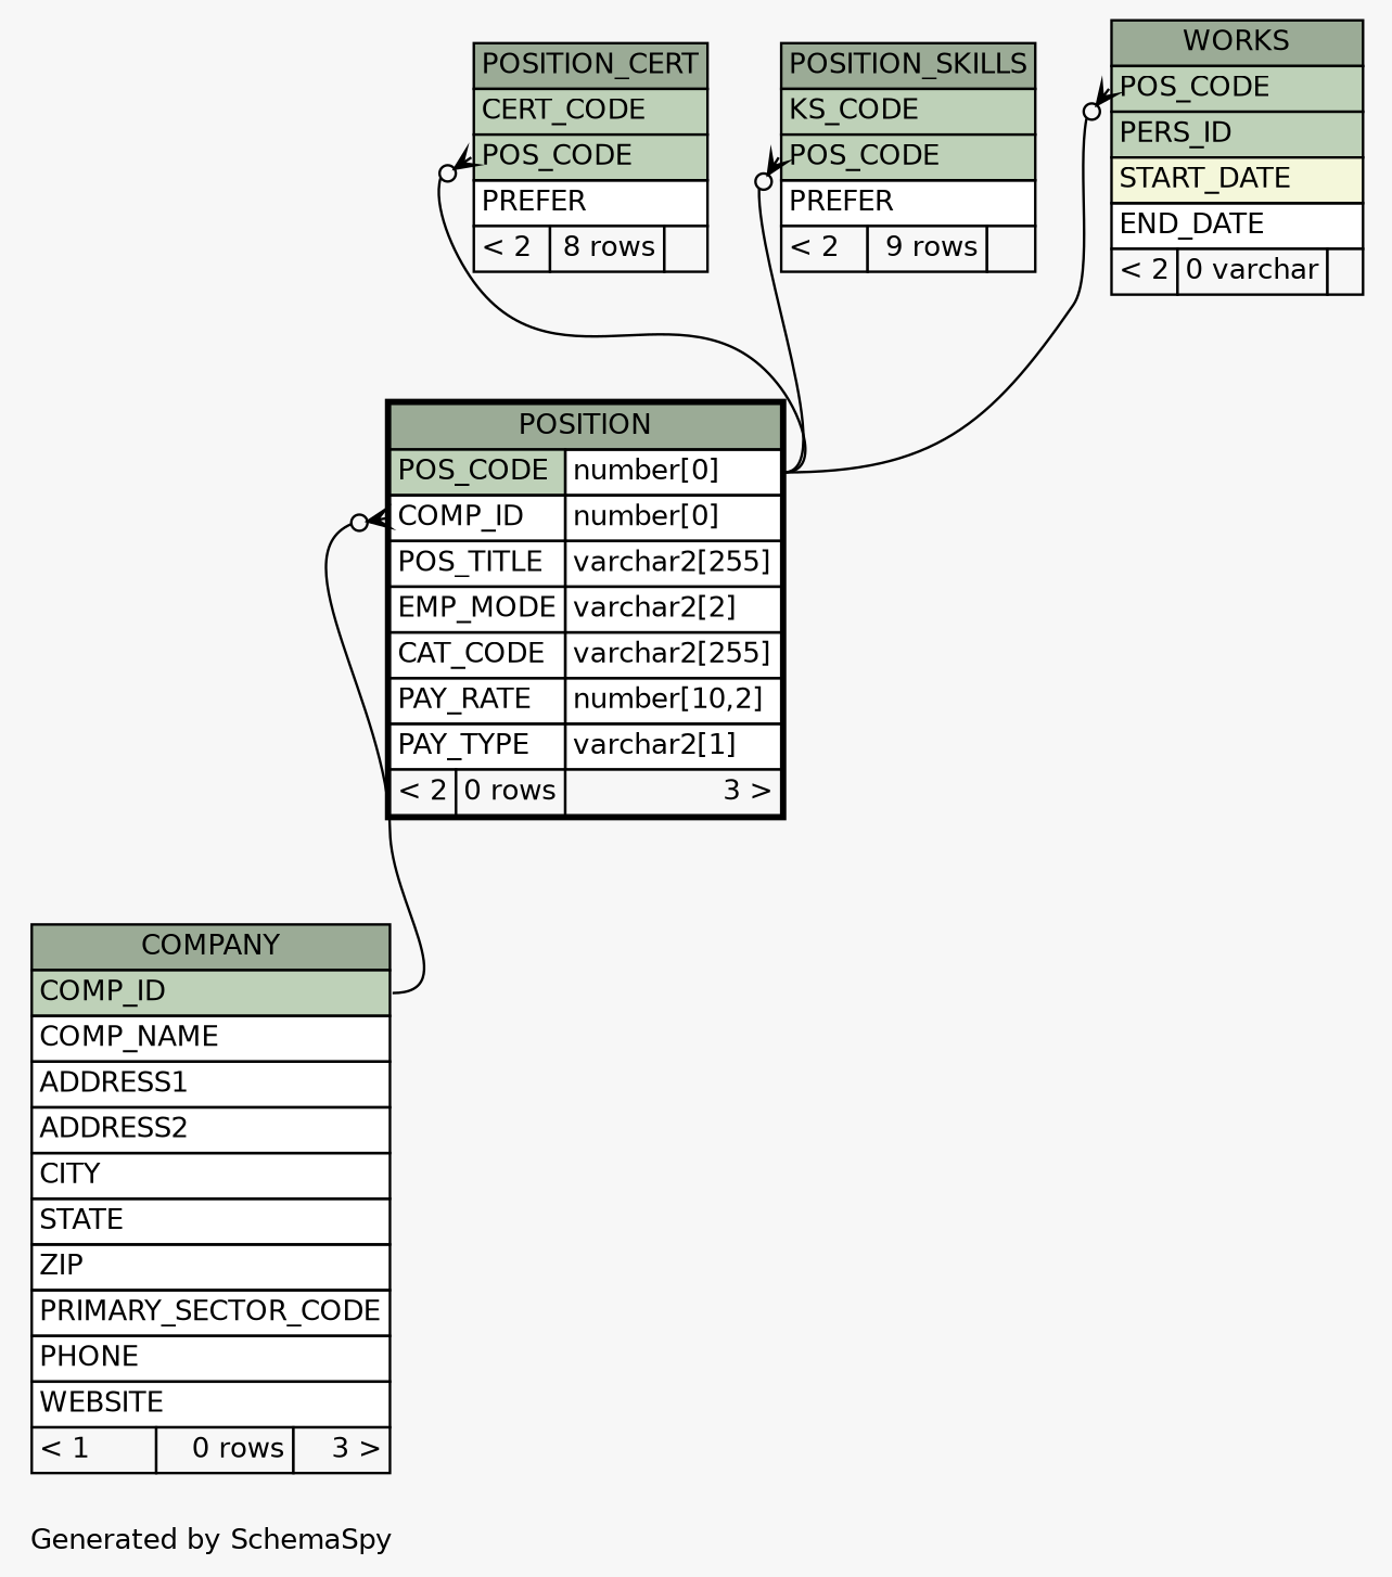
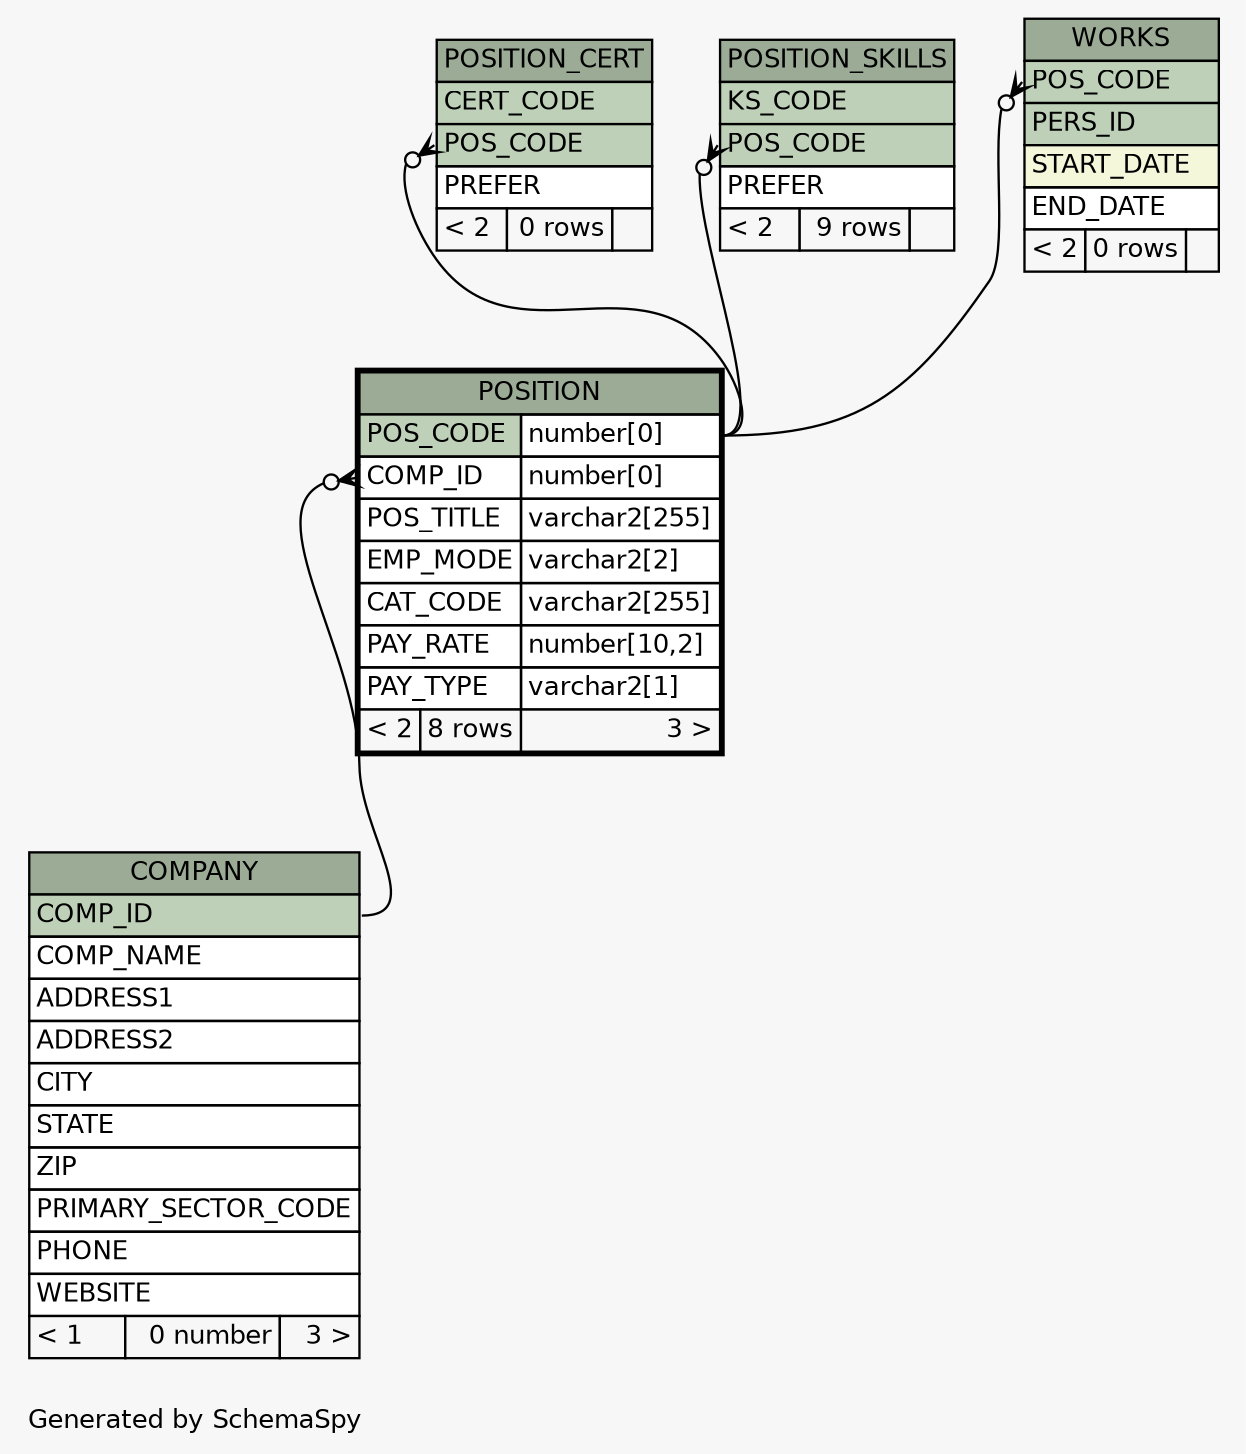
  digraph {
    bgcolor="#f7f7f7"
    fontname=Helvetica
    fontsize=11
    label="\nGenerated by SchemaSpy"
    labeljust=l
    nodesep=0.18
    rankdir=TB
    ranksep=0.46
    node [fontname=Helvetica fontsize=11 shape=plaintext]
    edge [arrowhead=none arrowsize=0.8 arrowtail=crowodot dir=back headport="POS_CODE.type:e" tailport="POS_CODE:w"]
-   n1 [label=<     <TABLE BORDER="2" CELLBORDER="1" CELLSPACING="0" BGCOLOR="#ffffff">       <TR><TD COLSPAN="3" BGCOLOR="#9bab96" ALIGN="CENTER">POSITION</TD></TR>       <TR><TD PORT="POS_CODE" COLSPAN="2" BGCOLOR="#bed1b8" ALIGN="LEFT">POS_CODE</TD><TD PORT="POS_CODE.type" ALIGN="LEFT">number[0]</TD></TR>       <TR><TD PORT="COMP_ID" COLSPAN="2" ALIGN="LEFT">COMP_ID</TD><TD PORT="COMP_ID.type" ALIGN="LEFT">number[0]</TD></TR>       <TR><TD PORT="POS_TITLE" COLSPAN="2" ALIGN="LEFT">POS_TITLE</TD><TD PORT="POS_TITLE.type" ALIGN="LEFT">varchar2[255]</TD></TR>       <TR><TD PORT="EMP_MODE" COLSPAN="2" ALIGN="LEFT">EMP_MODE</TD><TD PORT="EMP_MODE.type" ALIGN="LEFT">varchar2[2]</TD></TR>       <TR><TD PORT="CAT_CODE" COLSPAN="2" ALIGN="LEFT">CAT_CODE</TD><TD PORT="CAT_CODE.type" ALIGN="LEFT">varchar2[255]</TD></TR>       <TR><TD PORT="PAY_RATE" COLSPAN="2" ALIGN="LEFT">PAY_RATE</TD><TD PORT="PAY_RATE.type" ALIGN="LEFT">number[10,2]</TD></TR>       <TR><TD PORT="PAY_TYPE" COLSPAN="2" ALIGN="LEFT">PAY_TYPE</TD><TD PORT="PAY_TYPE.type" ALIGN="LEFT">varchar2[1]</TD></TR>       <TR><TD ALIGN="LEFT" BGCOLOR="#f7f7f7">&lt; 2</TD><TD ALIGN="RIGHT" BGCOLOR="#f7f7f7">0 rows</TD><TD ALIGN="RIGHT" BGCOLOR="#f7f7f7">3 &gt;</TD></TR>     </TABLE>>]
-   n2 [label=<     <TABLE BORDER="0" CELLBORDER="1" CELLSPACING="0" BGCOLOR="#ffffff">       <TR><TD COLSPAN="3" BGCOLOR="#9bab96" ALIGN="CENTER">COMPANY</TD></TR>       <TR><TD PORT="COMP_ID" COLSPAN="3" BGCOLOR="#bed1b8" ALIGN="LEFT">COMP_ID</TD></TR>       <TR><TD PORT="COMP_NAME" COLSPAN="3" ALIGN="LEFT">COMP_NAME</TD></TR>       <TR><TD PORT="ADDRESS1" COLSPAN="3" ALIGN="LEFT">ADDRESS1</TD></TR>       <TR><TD PORT="ADDRESS2" COLSPAN="3" ALIGN="LEFT">ADDRESS2</TD></TR>       <TR><TD PORT="CITY" COLSPAN="3" ALIGN="LEFT">CITY</TD></TR>       <TR><TD PORT="STATE" COLSPAN="3" ALIGN="LEFT">STATE</TD></TR>       <TR><TD PORT="ZIP" COLSPAN="3" ALIGN="LEFT">ZIP</TD></TR>       <TR><TD PORT="PRIMARY_SECTOR_CODE" COLSPAN="3" ALIGN="LEFT">PRIMARY_SECTOR_CODE</TD></TR>       <TR><TD PORT="PHONE" COLSPAN="3" ALIGN="LEFT">PHONE</TD></TR>       <TR><TD PORT="WEBSITE" COLSPAN="3" ALIGN="LEFT">WEBSITE</TD></TR>       <TR><TD ALIGN="LEFT" BGCOLOR="#f7f7f7">&lt; 1</TD><TD ALIGN="RIGHT" BGCOLOR="#f7f7f7">0 rows</TD><TD ALIGN="RIGHT" BGCOLOR="#f7f7f7">3 &gt;</TD></TR>     </TABLE>>]
-   n3 [label=<     <TABLE BORDER="0" CELLBORDER="1" CELLSPACING="0" BGCOLOR="#ffffff">       <TR><TD COLSPAN="3" BGCOLOR="#9bab96" ALIGN="CENTER">POSITION_CERT</TD></TR>       <TR><TD PORT="CERT_CODE" COLSPAN="3" BGCOLOR="#bed1b8" ALIGN="LEFT">CERT_CODE</TD></TR>       <TR><TD PORT="POS_CODE" COLSPAN="3" BGCOLOR="#bed1b8" ALIGN="LEFT">POS_CODE</TD></TR>       <TR><TD PORT="PREFER" COLSPAN="3" ALIGN="LEFT">PREFER</TD></TR>       <TR><TD ALIGN="LEFT" BGCOLOR="#f7f7f7">&lt; 2</TD><TD ALIGN="RIGHT" BGCOLOR="#f7f7f7">8 rows</TD><TD ALIGN="RIGHT" BGCOLOR="#f7f7f7">  </TD></TR>     </TABLE>>]
+   n1 [label=<     <TABLE BORDER="2" CELLBORDER="1" CELLSPACING="0" BGCOLOR="#ffffff">       <TR><TD COLSPAN="3" BGCOLOR="#9bab96" ALIGN="CENTER">POSITION</TD></TR>       <TR><TD PORT="POS_CODE" COLSPAN="2" BGCOLOR="#bed1b8" ALIGN="LEFT">POS_CODE</TD><TD PORT="POS_CODE.type" ALIGN="LEFT">number[0]</TD></TR>       <TR><TD PORT="COMP_ID" COLSPAN="2" ALIGN="LEFT">COMP_ID</TD><TD PORT="COMP_ID.type" ALIGN="LEFT">number[0]</TD></TR>       <TR><TD PORT="POS_TITLE" COLSPAN="2" ALIGN="LEFT">POS_TITLE</TD><TD PORT="POS_TITLE.type" ALIGN="LEFT">varchar2[255]</TD></TR>       <TR><TD PORT="EMP_MODE" COLSPAN="2" ALIGN="LEFT">EMP_MODE</TD><TD PORT="EMP_MODE.type" ALIGN="LEFT">varchar2[2]</TD></TR>       <TR><TD PORT="CAT_CODE" COLSPAN="2" ALIGN="LEFT">CAT_CODE</TD><TD PORT="CAT_CODE.type" ALIGN="LEFT">varchar2[255]</TD></TR>       <TR><TD PORT="PAY_RATE" COLSPAN="2" ALIGN="LEFT">PAY_RATE</TD><TD PORT="PAY_RATE.type" ALIGN="LEFT">number[10,2]</TD></TR>       <TR><TD PORT="PAY_TYPE" COLSPAN="2" ALIGN="LEFT">PAY_TYPE</TD><TD PORT="PAY_TYPE.type" ALIGN="LEFT">varchar2[1]</TD></TR>       <TR><TD ALIGN="LEFT" BGCOLOR="#f7f7f7">&lt; 2</TD><TD ALIGN="RIGHT" BGCOLOR="#f7f7f7">8 rows</TD><TD ALIGN="RIGHT" BGCOLOR="#f7f7f7">3 &gt;</TD></TR>     </TABLE>>]
+   n2 [label=<     <TABLE BORDER="0" CELLBORDER="1" CELLSPACING="0" BGCOLOR="#ffffff">       <TR><TD COLSPAN="3" BGCOLOR="#9bab96" ALIGN="CENTER">COMPANY</TD></TR>       <TR><TD PORT="COMP_ID" COLSPAN="3" BGCOLOR="#bed1b8" ALIGN="LEFT">COMP_ID</TD></TR>       <TR><TD PORT="COMP_NAME" COLSPAN="3" ALIGN="LEFT">COMP_NAME</TD></TR>       <TR><TD PORT="ADDRESS1" COLSPAN="3" ALIGN="LEFT">ADDRESS1</TD></TR>       <TR><TD PORT="ADDRESS2" COLSPAN="3" ALIGN="LEFT">ADDRESS2</TD></TR>       <TR><TD PORT="CITY" COLSPAN="3" ALIGN="LEFT">CITY</TD></TR>       <TR><TD PORT="STATE" COLSPAN="3" ALIGN="LEFT">STATE</TD></TR>       <TR><TD PORT="ZIP" COLSPAN="3" ALIGN="LEFT">ZIP</TD></TR>       <TR><TD PORT="PRIMARY_SECTOR_CODE" COLSPAN="3" ALIGN="LEFT">PRIMARY_SECTOR_CODE</TD></TR>       <TR><TD PORT="PHONE" COLSPAN="3" ALIGN="LEFT">PHONE</TD></TR>       <TR><TD PORT="WEBSITE" COLSPAN="3" ALIGN="LEFT">WEBSITE</TD></TR>       <TR><TD ALIGN="LEFT" BGCOLOR="#f7f7f7">&lt; 1</TD><TD ALIGN="RIGHT" BGCOLOR="#f7f7f7">0 number</TD><TD ALIGN="RIGHT" BGCOLOR="#f7f7f7">3 &gt;</TD></TR>     </TABLE>>]
+   n3 [label=<     <TABLE BORDER="0" CELLBORDER="1" CELLSPACING="0" BGCOLOR="#ffffff">       <TR><TD COLSPAN="3" BGCOLOR="#9bab96" ALIGN="CENTER">POSITION_CERT</TD></TR>       <TR><TD PORT="CERT_CODE" COLSPAN="3" BGCOLOR="#bed1b8" ALIGN="LEFT">CERT_CODE</TD></TR>       <TR><TD PORT="POS_CODE" COLSPAN="3" BGCOLOR="#bed1b8" ALIGN="LEFT">POS_CODE</TD></TR>       <TR><TD PORT="PREFER" COLSPAN="3" ALIGN="LEFT">PREFER</TD></TR>       <TR><TD ALIGN="LEFT" BGCOLOR="#f7f7f7">&lt; 2</TD><TD ALIGN="RIGHT" BGCOLOR="#f7f7f7">0 rows</TD><TD ALIGN="RIGHT" BGCOLOR="#f7f7f7">  </TD></TR>     </TABLE>>]
    n4 [label=<     <TABLE BORDER="0" CELLBORDER="1" CELLSPACING="0" BGCOLOR="#ffffff">       <TR><TD COLSPAN="3" BGCOLOR="#9bab96" ALIGN="CENTER">POSITION_SKILLS</TD></TR>       <TR><TD PORT="KS_CODE" COLSPAN="3" BGCOLOR="#bed1b8" ALIGN="LEFT">KS_CODE</TD></TR>       <TR><TD PORT="POS_CODE" COLSPAN="3" BGCOLOR="#bed1b8" ALIGN="LEFT">POS_CODE</TD></TR>       <TR><TD PORT="PREFER" COLSPAN="3" ALIGN="LEFT">PREFER</TD></TR>       <TR><TD ALIGN="LEFT" BGCOLOR="#f7f7f7">&lt; 2</TD><TD ALIGN="RIGHT" BGCOLOR="#f7f7f7">9 rows</TD><TD ALIGN="RIGHT" BGCOLOR="#f7f7f7">  </TD></TR>     </TABLE>>]
-   n5 [label=<     <TABLE BORDER="0" CELLBORDER="1" CELLSPACING="0" BGCOLOR="#ffffff">       <TR><TD COLSPAN="3" BGCOLOR="#9bab96" ALIGN="CENTER">WORKS</TD></TR>       <TR><TD PORT="POS_CODE" COLSPAN="3" BGCOLOR="#bed1b8" ALIGN="LEFT">POS_CODE</TD></TR>       <TR><TD PORT="PERS_ID" COLSPAN="3" BGCOLOR="#bed1b8" ALIGN="LEFT">PERS_ID</TD></TR>       <TR><TD PORT="START_DATE" COLSPAN="3" BGCOLOR="#f4f7da" ALIGN="LEFT">START_DATE</TD></TR>       <TR><TD PORT="END_DATE" COLSPAN="3" ALIGN="LEFT">END_DATE</TD></TR>       <TR><TD ALIGN="LEFT" BGCOLOR="#f7f7f7">&lt; 2</TD><TD ALIGN="RIGHT" BGCOLOR="#f7f7f7">0 varchar</TD><TD ALIGN="RIGHT" BGCOLOR="#f7f7f7">  </TD></TR>     </TABLE>>]
+   n5 [label=<     <TABLE BORDER="0" CELLBORDER="1" CELLSPACING="0" BGCOLOR="#ffffff">       <TR><TD COLSPAN="3" BGCOLOR="#9bab96" ALIGN="CENTER">WORKS</TD></TR>       <TR><TD PORT="POS_CODE" COLSPAN="3" BGCOLOR="#bed1b8" ALIGN="LEFT">POS_CODE</TD></TR>       <TR><TD PORT="PERS_ID" COLSPAN="3" BGCOLOR="#bed1b8" ALIGN="LEFT">PERS_ID</TD></TR>       <TR><TD PORT="START_DATE" COLSPAN="3" BGCOLOR="#f4f7da" ALIGN="LEFT">START_DATE</TD></TR>       <TR><TD PORT="END_DATE" COLSPAN="3" ALIGN="LEFT">END_DATE</TD></TR>       <TR><TD ALIGN="LEFT" BGCOLOR="#f7f7f7">&lt; 2</TD><TD ALIGN="RIGHT" BGCOLOR="#f7f7f7">0 rows</TD><TD ALIGN="RIGHT" BGCOLOR="#f7f7f7">  </TD></TR>     </TABLE>>]
    n1 -> n2 [headport="COMP_ID:e" tailport="COMP_ID:w"]
    n3 -> n1
    n4 -> n1
    n5 -> n1
  }
